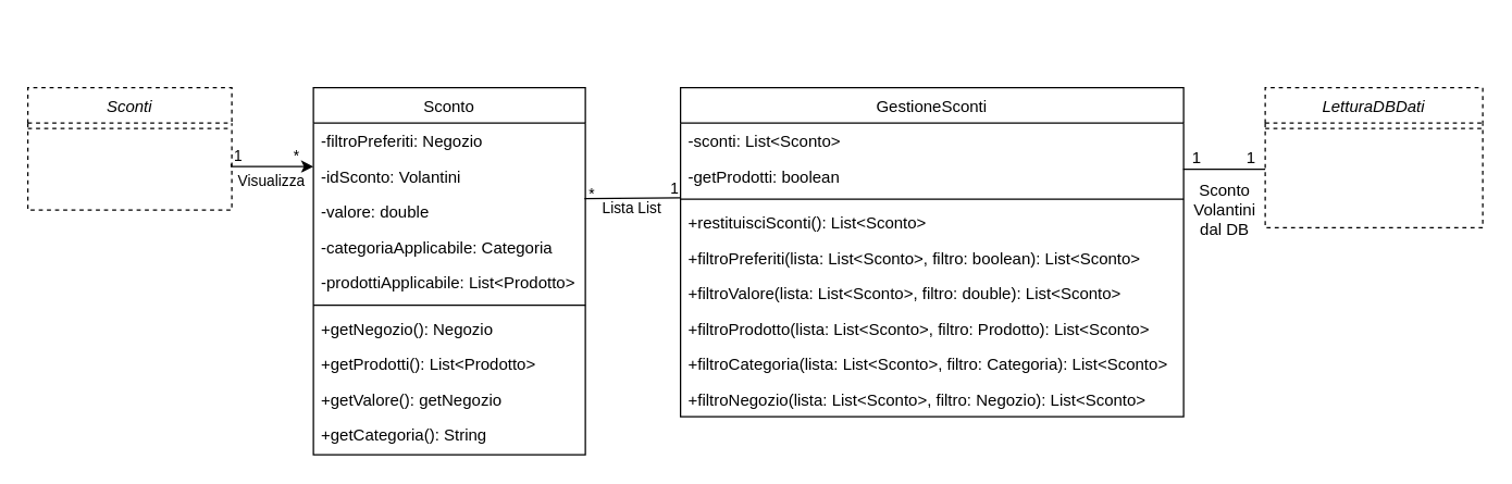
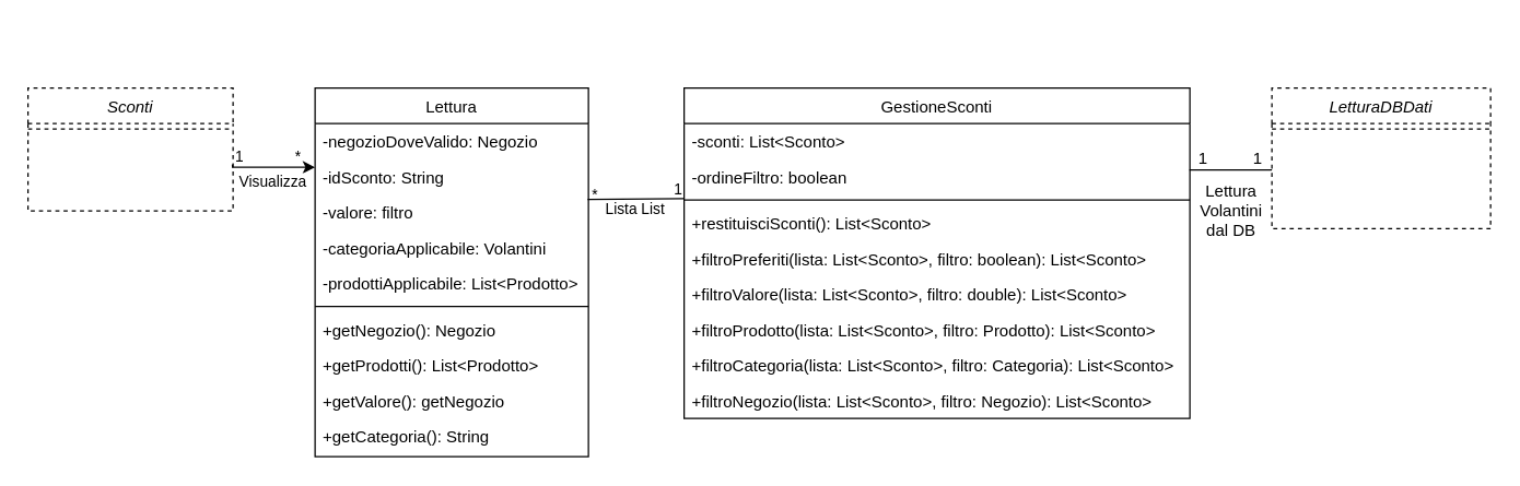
  <mxCell id="0" />
  <mxCell id="1" parent="0" />
- <mxCell id="2" value="Sconto" style="swimlane;fontStyle=0;align=center;verticalAlign=top;childLayout=stackLayout;horizontal=1;startSize=26;horizontalStack=0;resizeParent=1;resizeLast=0;collapsible=1;marginBottom=0;rounded=0;shadow=0;strokeWidth=1;" vertex="1" parent="1"><mxGeometry x="230" y="64" width="200" height="270" as="geometry"><mxRectangle x="-1070" y="-380" width="170" height="26" as="alternateBounds" /></mxGeometry></mxCell>
- <mxCell id="3" value="-filtroPreferiti: Negozio" style="text;align=left;verticalAlign=top;spacingLeft=4;spacingRight=4;overflow=hidden;rotatable=0;points=[[0,0.5],[1,0.5]];portConstraint=eastwest;" vertex="1" parent="2"><mxGeometry y="26" width="200" height="26" as="geometry" /></mxCell>
- <mxCell id="4" value="-idSconto: Volantini" style="text;align=left;verticalAlign=top;spacingLeft=4;spacingRight=4;overflow=hidden;rotatable=0;points=[[0,0.5],[1,0.5]];portConstraint=eastwest;" vertex="1" parent="2"><mxGeometry y="52" width="200" height="26" as="geometry" /></mxCell>
- <mxCell id="5" value="-valore: double" style="text;align=left;verticalAlign=top;spacingLeft=4;spacingRight=4;overflow=hidden;rotatable=0;points=[[0,0.5],[1,0.5]];portConstraint=eastwest;" vertex="1" parent="2"><mxGeometry y="78" width="200" height="26" as="geometry" /></mxCell>
- <mxCell id="6" value="-categoriaApplicabile: Categoria" style="text;align=left;verticalAlign=top;spacingLeft=4;spacingRight=4;overflow=hidden;rotatable=0;points=[[0,0.5],[1,0.5]];portConstraint=eastwest;" vertex="1" parent="2"><mxGeometry y="104" width="200" height="26" as="geometry" /></mxCell>
+ <mxCell id="2" value="Lettura" style="swimlane;fontStyle=0;align=center;verticalAlign=top;childLayout=stackLayout;horizontal=1;startSize=26;horizontalStack=0;resizeParent=1;resizeLast=0;collapsible=1;marginBottom=0;rounded=0;shadow=0;strokeWidth=1;" vertex="1" parent="1"><mxGeometry x="230" y="64" width="200" height="270" as="geometry"><mxRectangle x="-1070" y="-380" width="170" height="26" as="alternateBounds" /></mxGeometry></mxCell>
+ <mxCell id="3" value="-negozioDoveValido: Negozio" style="text;align=left;verticalAlign=top;spacingLeft=4;spacingRight=4;overflow=hidden;rotatable=0;points=[[0,0.5],[1,0.5]];portConstraint=eastwest;" vertex="1" parent="2"><mxGeometry y="26" width="200" height="26" as="geometry" /></mxCell>
+ <mxCell id="4" value="-idSconto: String" style="text;align=left;verticalAlign=top;spacingLeft=4;spacingRight=4;overflow=hidden;rotatable=0;points=[[0,0.5],[1,0.5]];portConstraint=eastwest;" vertex="1" parent="2"><mxGeometry y="52" width="200" height="26" as="geometry" /></mxCell>
+ <mxCell id="5" value="-valore: filtro" style="text;align=left;verticalAlign=top;spacingLeft=4;spacingRight=4;overflow=hidden;rotatable=0;points=[[0,0.5],[1,0.5]];portConstraint=eastwest;" vertex="1" parent="2"><mxGeometry y="78" width="200" height="26" as="geometry" /></mxCell>
+ <mxCell id="6" value="-categoriaApplicabile: Volantini" style="text;align=left;verticalAlign=top;spacingLeft=4;spacingRight=4;overflow=hidden;rotatable=0;points=[[0,0.5],[1,0.5]];portConstraint=eastwest;" vertex="1" parent="2"><mxGeometry y="104" width="200" height="26" as="geometry" /></mxCell>
  <mxCell id="7" value="-prodottiApplicabile: List&lt;Prodotto&gt;" style="text;align=left;verticalAlign=top;spacingLeft=4;spacingRight=4;overflow=hidden;rotatable=0;points=[[0,0.5],[1,0.5]];portConstraint=eastwest;" vertex="1" parent="2"><mxGeometry y="130" width="200" height="26" as="geometry" /></mxCell>
  <mxCell id="8" value="" style="line;html=1;strokeWidth=1;align=left;verticalAlign=middle;spacingTop=-1;spacingLeft=3;spacingRight=3;rotatable=0;labelPosition=right;points=[];portConstraint=eastwest;" vertex="1" parent="2"><mxGeometry y="156" width="200" height="8" as="geometry" /></mxCell>
  <mxCell id="9" value="+getNegozio(): Negozio" style="text;align=left;verticalAlign=top;spacingLeft=4;spacingRight=4;overflow=hidden;rotatable=0;points=[[0,0.5],[1,0.5]];portConstraint=eastwest;" vertex="1" parent="2"><mxGeometry y="164" width="200" height="26" as="geometry" /></mxCell>
  <mxCell id="10" value="+getProdotti(): List&lt;Prodotto&gt;" style="text;align=left;verticalAlign=top;spacingLeft=4;spacingRight=4;overflow=hidden;rotatable=0;points=[[0,0.5],[1,0.5]];portConstraint=eastwest;" vertex="1" parent="2"><mxGeometry y="190" width="200" height="26" as="geometry" /></mxCell>
  <mxCell id="11" value="+getValore(): getNegozio" style="text;align=left;verticalAlign=top;spacingLeft=4;spacingRight=4;overflow=hidden;rotatable=0;points=[[0,0.5],[1,0.5]];portConstraint=eastwest;" vertex="1" parent="2"><mxGeometry y="216" width="200" height="26" as="geometry" /></mxCell>
  <mxCell id="12" value="+getCategoria(): String" style="text;align=left;verticalAlign=top;spacingLeft=4;spacingRight=4;overflow=hidden;rotatable=0;points=[[0,0.5],[1,0.5]];portConstraint=eastwest;" vertex="1" parent="2"><mxGeometry y="242" width="200" height="26" as="geometry" /></mxCell>
  <mxCell id="13" value="GestioneSconti" style="swimlane;fontStyle=0;align=center;verticalAlign=top;childLayout=stackLayout;horizontal=1;startSize=26;horizontalStack=0;resizeParent=1;resizeLast=0;collapsible=1;marginBottom=0;rounded=0;shadow=0;strokeWidth=1;" vertex="1" parent="1"><mxGeometry x="500" y="64" width="370" height="242" as="geometry"><mxRectangle x="-1290" y="119" width="170" height="26" as="alternateBounds" /></mxGeometry></mxCell>
  <mxCell id="14" value="-sconti: List&lt;Sconto&gt;" style="text;align=left;verticalAlign=top;spacingLeft=4;spacingRight=4;overflow=hidden;rotatable=0;points=[[0,0.5],[1,0.5]];portConstraint=eastwest;" vertex="1" parent="13"><mxGeometry y="26" width="370" height="26" as="geometry" /></mxCell>
- <mxCell id="15" value="-getProdotti: boolean" style="text;align=left;verticalAlign=top;spacingLeft=4;spacingRight=4;overflow=hidden;rotatable=0;points=[[0,0.5],[1,0.5]];portConstraint=eastwest;" vertex="1" parent="13"><mxGeometry y="52" width="370" height="26" as="geometry" /></mxCell>
+ <mxCell id="15" value="-ordineFiltro: boolean" style="text;align=left;verticalAlign=top;spacingLeft=4;spacingRight=4;overflow=hidden;rotatable=0;points=[[0,0.5],[1,0.5]];portConstraint=eastwest;" vertex="1" parent="13"><mxGeometry y="52" width="370" height="26" as="geometry" /></mxCell>
  <mxCell id="16" value="" style="line;html=1;strokeWidth=1;align=left;verticalAlign=middle;spacingTop=-1;spacingLeft=3;spacingRight=3;rotatable=0;labelPosition=right;points=[];portConstraint=eastwest;" vertex="1" parent="13"><mxGeometry y="78" width="370" height="8" as="geometry" /></mxCell>
  <mxCell id="17" value="+restituisciSconti(): List&lt;Sconto&gt;" style="text;align=left;verticalAlign=top;spacingLeft=4;spacingRight=4;overflow=hidden;rotatable=0;points=[[0,0.5],[1,0.5]];portConstraint=eastwest;" vertex="1" parent="13"><mxGeometry y="86" width="370" height="26" as="geometry" /></mxCell>
  <mxCell id="18" value="+filtroPreferiti(lista: List&lt;Sconto&gt;, filtro: boolean): List&lt;Sconto&gt;" style="text;align=left;verticalAlign=top;spacingLeft=4;spacingRight=4;overflow=hidden;rotatable=0;points=[[0,0.5],[1,0.5]];portConstraint=eastwest;" vertex="1" parent="13"><mxGeometry y="112" width="370" height="26" as="geometry" /></mxCell>
  <mxCell id="19" value="+filtroValore(lista: List&lt;Sconto&gt;, filtro: double): List&lt;Sconto&gt;" style="text;align=left;verticalAlign=top;spacingLeft=4;spacingRight=4;overflow=hidden;rotatable=0;points=[[0,0.5],[1,0.5]];portConstraint=eastwest;" vertex="1" parent="13"><mxGeometry y="138" width="370" height="26" as="geometry" /></mxCell>
  <mxCell id="20" value="+filtroProdotto(lista: List&lt;Sconto&gt;, filtro: Prodotto): List&lt;Sconto&gt;" style="text;align=left;verticalAlign=top;spacingLeft=4;spacingRight=4;overflow=hidden;rotatable=0;points=[[0,0.5],[1,0.5]];portConstraint=eastwest;" vertex="1" parent="13"><mxGeometry y="164" width="370" height="26" as="geometry" /></mxCell>
  <mxCell id="21" value="+filtroCategoria(lista: List&lt;Sconto&gt;, filtro: Categoria): List&lt;Sconto&gt;" style="text;align=left;verticalAlign=top;spacingLeft=4;spacingRight=4;overflow=hidden;rotatable=0;points=[[0,0.5],[1,0.5]];portConstraint=eastwest;" vertex="1" parent="13"><mxGeometry y="190" width="370" height="26" as="geometry" /></mxCell>
  <mxCell id="22" value="+filtroNegozio(lista: List&lt;Sconto&gt;, filtro: Negozio): List&lt;Sconto&gt;" style="text;align=left;verticalAlign=top;spacingLeft=4;spacingRight=4;overflow=hidden;rotatable=0;points=[[0,0.5],[1,0.5]];portConstraint=eastwest;" vertex="1" parent="13"><mxGeometry y="216" width="370" height="26" as="geometry" /></mxCell>
  <mxCell id="23" value="Sconti" style="swimlane;fontStyle=2;align=center;verticalAlign=top;childLayout=stackLayout;horizontal=1;startSize=26;horizontalStack=0;resizeParent=1;resizeLast=0;collapsible=1;marginBottom=0;rounded=0;shadow=0;strokeWidth=1;dashed=1;" vertex="1" parent="1"><mxGeometry x="20" y="64" width="150" height="90" as="geometry"><mxRectangle x="960" y="120" width="160" height="26" as="alternateBounds" /></mxGeometry></mxCell>
  <mxCell id="24" value="" style="line;html=1;strokeWidth=1;align=left;verticalAlign=middle;spacingTop=-1;spacingLeft=3;spacingRight=3;rotatable=0;labelPosition=right;points=[];portConstraint=eastwest;dashed=1;" vertex="1" parent="23"><mxGeometry y="26" width="150" height="8" as="geometry" /></mxCell>
  <mxCell id="25" value="" style="endArrow=classic;html=1;edgeStyle=orthogonalEdgeStyle;rounded=0;" edge="1" parent="23"><mxGeometry relative="1" as="geometry"><mxPoint x="149.55" y="56" as="sourcePoint" /><mxPoint x="210" y="58" as="targetPoint" /><Array as="points"><mxPoint x="150" y="58" /></Array></mxGeometry></mxCell>
  <mxCell id="26" value="Visualizza" style="edgeLabel;resizable=0;html=1;align=center;verticalAlign=middle;" connectable="0" vertex="1" parent="25"><mxGeometry relative="1" as="geometry"><mxPoint y="10" as="offset" /></mxGeometry></mxCell>
  <mxCell id="27" value="1" style="edgeLabel;resizable=0;html=1;align=left;verticalAlign=bottom;" connectable="0" vertex="1" parent="25"><mxGeometry x="-1" relative="1" as="geometry"><mxPoint y="2" as="offset" /></mxGeometry></mxCell>
  <mxCell id="28" value="*" style="edgeLabel;resizable=0;html=1;align=right;verticalAlign=bottom;" connectable="0" vertex="1" parent="25"><mxGeometry x="1" relative="1" as="geometry"><mxPoint x="-10" as="offset" /></mxGeometry></mxCell>
  <mxCell id="29" value="LetturaDBDati" style="swimlane;fontStyle=2;align=center;verticalAlign=top;childLayout=stackLayout;horizontal=1;startSize=26;horizontalStack=0;resizeParent=1;resizeLast=0;collapsible=1;marginBottom=0;rounded=0;shadow=0;strokeWidth=1;dashed=1;" vertex="1" parent="1"><mxGeometry x="930" y="64" width="160" height="103" as="geometry"><mxRectangle x="-670" y="-430" width="160" height="26" as="alternateBounds" /></mxGeometry></mxCell>
  <mxCell id="30" value="" style="line;html=1;strokeWidth=1;align=left;verticalAlign=middle;spacingTop=-1;spacingLeft=3;spacingRight=3;rotatable=0;labelPosition=right;points=[];portConstraint=eastwest;dashed=1;" vertex="1" parent="29"><mxGeometry y="26" width="160" height="8" as="geometry" /></mxCell>
  <mxCell id="31" value="Lista List" style="edgeLabel;resizable=0;html=1;align=center;verticalAlign=middle;" connectable="0" vertex="1" parent="1"><mxGeometry x="453" y="153.996" as="geometry"><mxPoint x="10" y="-1" as="offset" /></mxGeometry></mxCell>
  <mxCell id="32" value="*" style="edgeLabel;resizable=0;html=1;align=left;verticalAlign=bottom;" connectable="0" vertex="1" parent="1"><mxGeometry x="680" y="24" as="geometry"><mxPoint x="-249" y="126" as="offset" /></mxGeometry></mxCell>
  <mxCell id="33" value="1" style="edgeLabel;resizable=0;html=1;align=left;verticalAlign=bottom;" connectable="0" vertex="1" parent="1"><mxGeometry x="740" y="20" as="geometry"><mxPoint x="-249" y="126" as="offset" /></mxGeometry></mxCell>
  <mxCell id="34" value="1" style="text;html=1;strokeColor=none;fillColor=none;align=center;verticalAlign=middle;whiteSpace=wrap;rounded=0;" vertex="1" parent="1"><mxGeometry x="860" y="105.5" width="40" height="20" as="geometry" /></mxCell>
  <mxCell id="35" value="" style="endArrow=none;html=1;exitX=0.997;exitY=0.137;exitDx=0;exitDy=0;exitPerimeter=0;" edge="1" parent="1" source="5"><mxGeometry width="50" height="50" relative="1" as="geometry"><mxPoint x="375.405" y="275.608" as="sourcePoint" /><mxPoint x="500" y="145" as="targetPoint" /></mxGeometry></mxCell>
- <mxCell id="36" value="Sconto&lt;br&gt;Volantini&lt;br&gt;dal DB" style="text;html=1;align=center;verticalAlign=middle;resizable=0;points=[];autosize=1;strokeColor=none;" vertex="1" parent="1"><mxGeometry x="870" y="129" width="60" height="50" as="geometry" /></mxCell>
+ <mxCell id="36" value="Lettura&lt;br&gt;Volantini&lt;br&gt;dal DB" style="text;html=1;align=center;verticalAlign=middle;resizable=0;points=[];autosize=1;strokeColor=none;" vertex="1" parent="1"><mxGeometry x="870" y="129" width="60" height="50" as="geometry" /></mxCell>
  <mxCell id="37" value="1" style="text;html=1;strokeColor=none;fillColor=none;align=center;verticalAlign=middle;whiteSpace=wrap;rounded=0;" vertex="1" parent="1"><mxGeometry x="910" y="105.5" width="20" height="20" as="geometry" /></mxCell>
  <mxCell id="38" value="" style="endArrow=none;html=1;exitX=0.999;exitY=0.307;exitDx=0;exitDy=0;exitPerimeter=0;" edge="1" parent="1" source="15"><mxGeometry width="50" height="50" relative="1" as="geometry"><mxPoint x="880" y="164" as="sourcePoint" /><mxPoint x="930" y="124" as="targetPoint" /></mxGeometry></mxCell>
